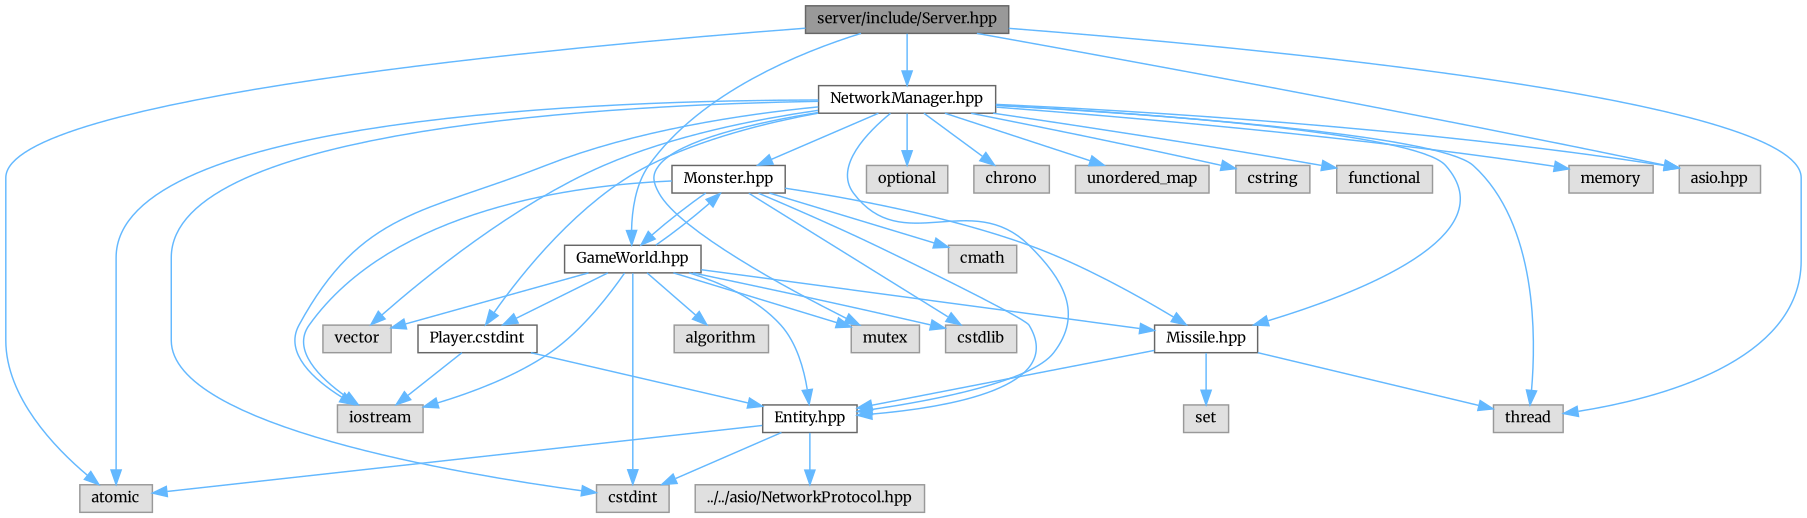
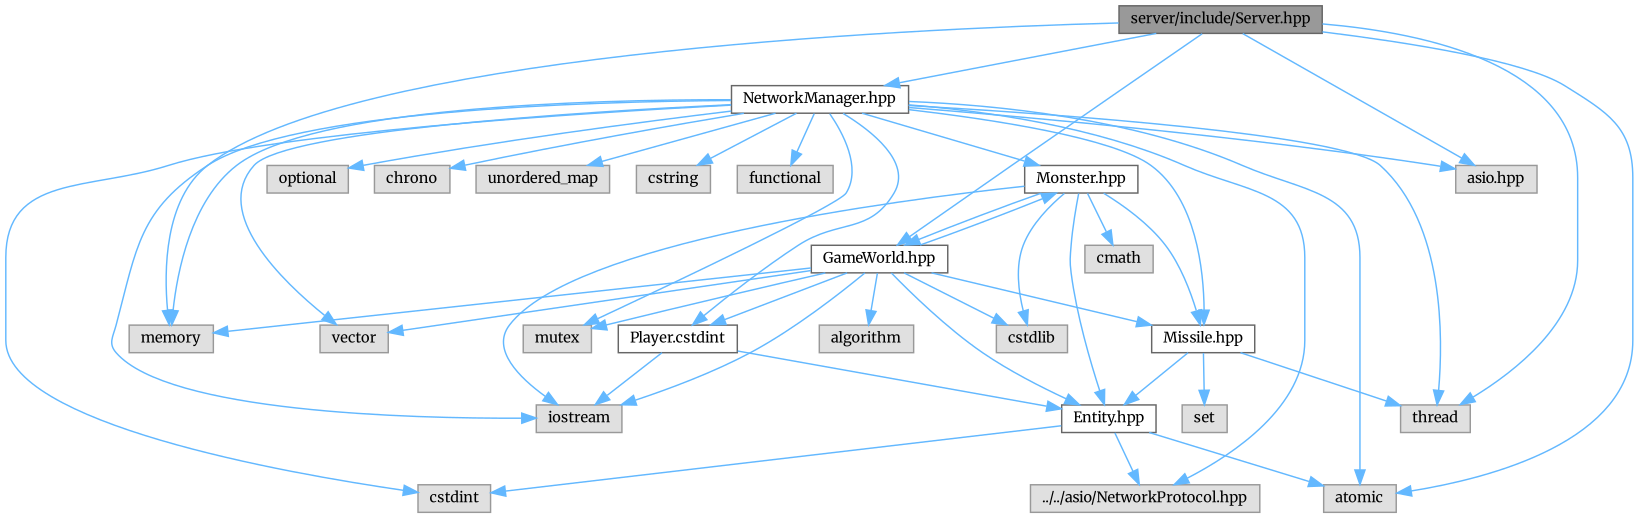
  digraph {
    fontname=Merriweather
    node [color=grey60 fillcolor="#E0E0E0" fontname=Merriweather fontsize=10 shape=box style=filled]
    edge [color=steelblue1 fontname=Merriweather fontsize=10 labelfontname=Helvetica labelfontsize=10 style=solid]
    n1 [color=gray40 fillcolor=grey60 fontcolor=black height=0.2 label="server/include/Server.hpp" width=0.4]
    n2 [height=0.2 label=memory width=0.4]
    n3 [height=0.2 label=thread width=0.4]
    n4 [height=0.2 label=atomic width=0.4]
    n5 [height=0.2 label="asio.hpp" width=0.4]
    n6 [color=grey40 fillcolor=white height=0.2 label="NetworkManager.hpp" width=0.4]
    n7 [color=grey40 fillcolor=white height=0.2 label="GameWorld.hpp" width=0.4]
    n8 [height=0.2 label=vector width=0.4]
    n9 [height=0.2 label=optional width=0.4]
    n10 [height=0.2 label=iostream width=0.4]
    n11 [height=0.2 label=cstdint width=0.4]
    n12 [height=0.2 label=chrono width=0.4]
    n13 [height=0.2 label=unordered_map width=0.4]
    n14 [height=0.2 label=cstring width=0.4]
    n15 [height=0.2 label=mutex width=0.4]
    n16 [height=0.2 label=functional width=0.4]
    n17 [height=0.2 label="../../asio/NetworkProtocol.hpp" width=0.4]
    n18 [color=grey40 fillcolor=white height=0.2 label="Player.cstdint" width=0.4]
    n19 [color=grey40 fillcolor=white height=0.2 label="Missile.hpp" width=0.4]
    n20 [color=grey40 fillcolor=white height=0.2 label="Monster.hpp" width=0.4]
    n21 [color=grey40 fillcolor=white height=0.2 label="Entity.hpp" width=0.4]
    n22 [height=0.2 label=algorithm width=0.4]
    n23 [height=0.2 label=cstdlib width=0.4]
    n24 [height=0.2 label=set width=0.4]
    n25 [height=0.2 label=cmath width=0.4]
+   n1 -> n2
    n1 -> n3
    n1 -> n4
    n1 -> n5
    n1 -> n6
    n1 -> n7
    n6 -> n2
    n6 -> n3
    n6 -> n4
    n6 -> n5
    n6 -> n8
    n6 -> n9
    n6 -> n10
    n6 -> n11
    n6 -> n12
    n6 -> n13
    n6 -> n14
    n6 -> n15
    n6 -> n16
-   n6 -> n21
+   n6 -> n17
    n6 -> n18
    n6 -> n19
    n6 -> n20
-   n7 -> n11
+   n7 -> n2
    n7 -> n8
    n7 -> n10
    n7 -> n15
    n7 -> n18
    n7 -> n19
    n7 -> n20
    n7 -> n21
    n7 -> n22
    n7 -> n23
    n18 -> n10
    n18 -> n21
    n19 -> n3
    n19 -> n21
    n19 -> n24
    n20 -> n7
    n20 -> n10
    n20 -> n19
    n20 -> n21
    n20 -> n23
    n20 -> n25
    n21 -> n4
    n21 -> n11
    n21 -> n17
  }
